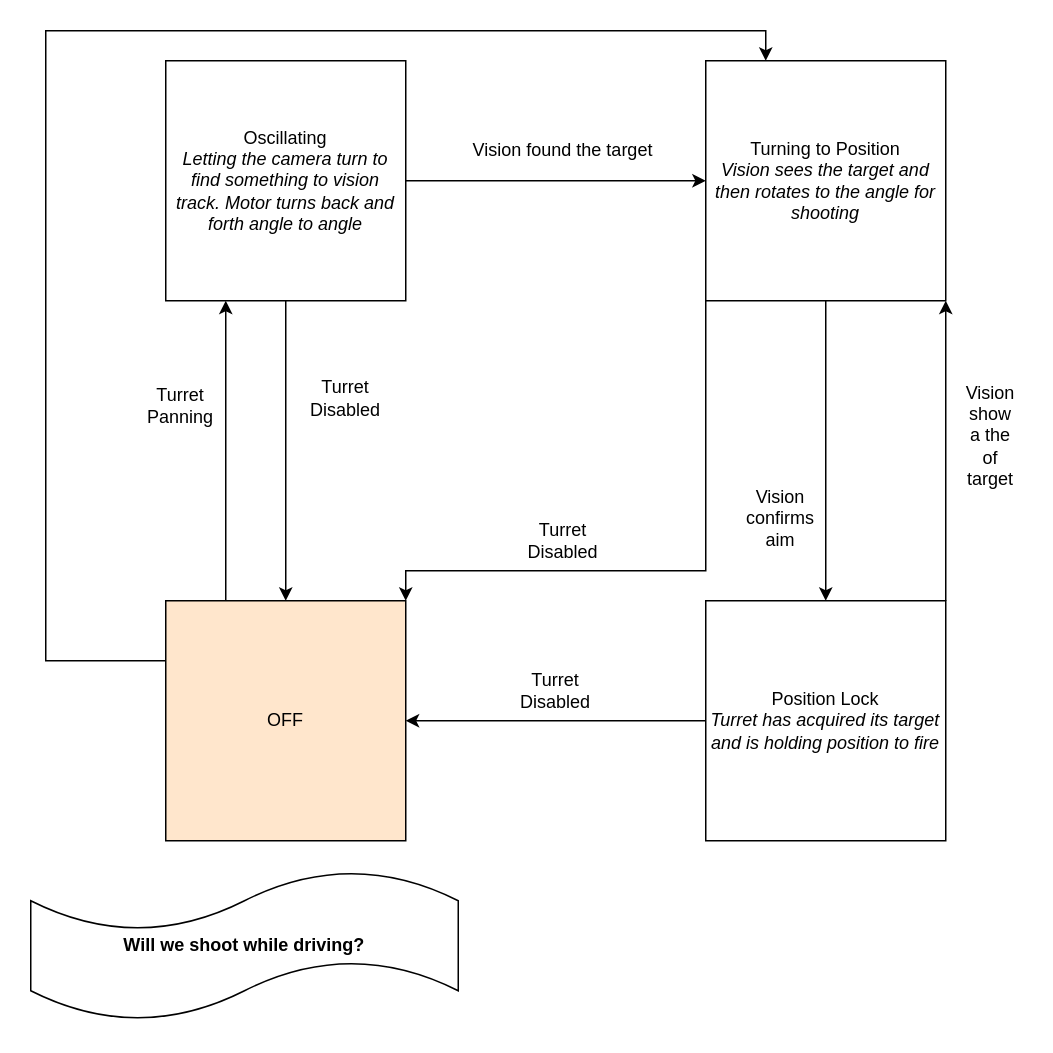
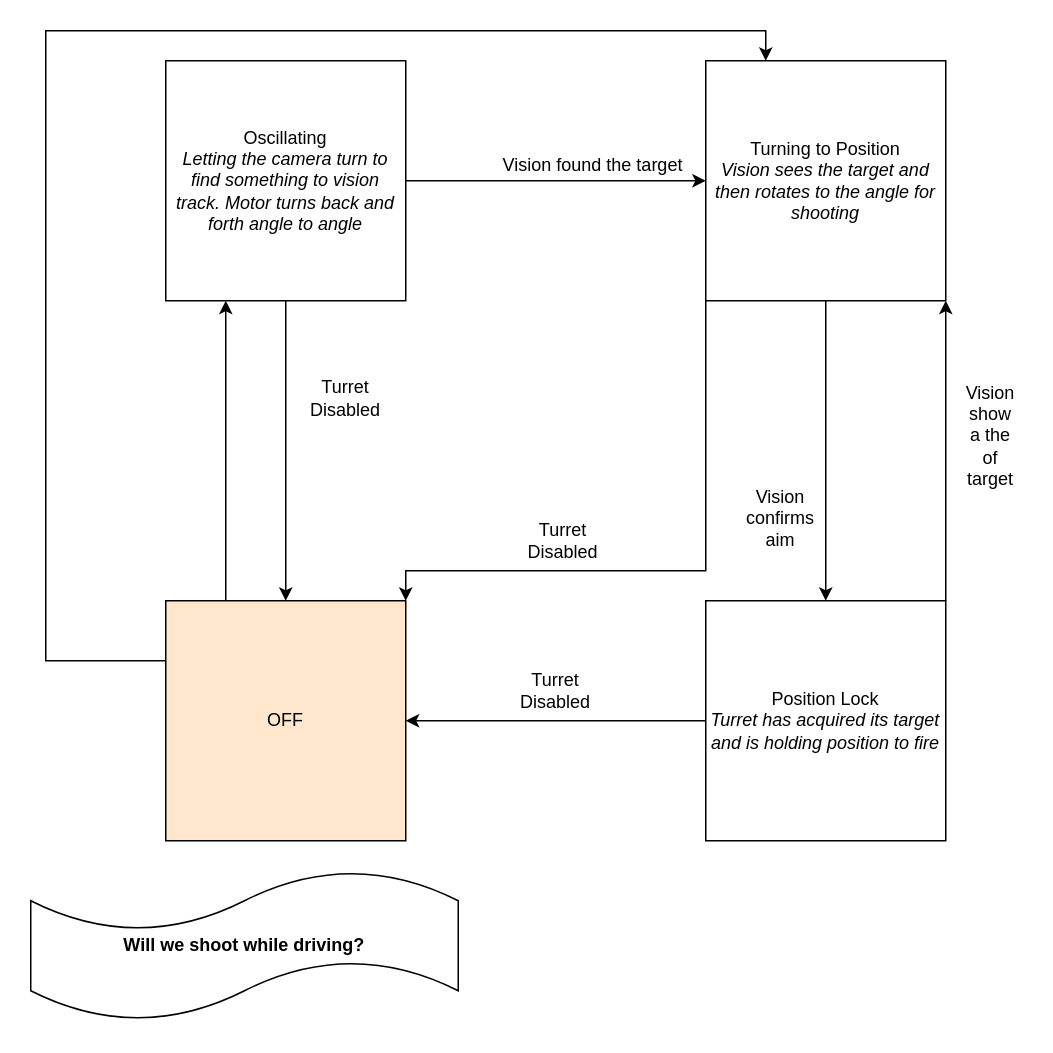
  <mxCell id="0" />
  <mxCell id="1" parent="0" />
  <mxCell id="2" style="edgeStyle=orthogonalEdgeStyle;rounded=0;orthogonalLoop=1;jettySize=auto;html=1;exitX=0.25;exitY=0;exitDx=0;exitDy=0;entryX=0.25;entryY=1;entryDx=0;entryDy=0;" edge="1" parent="1" source="4" target="10"><mxGeometry relative="1" as="geometry" /></mxCell>
  <mxCell id="3" style="edgeStyle=orthogonalEdgeStyle;rounded=0;orthogonalLoop=1;jettySize=auto;html=1;exitX=0;exitY=0.25;exitDx=0;exitDy=0;entryX=0.25;entryY=0;entryDx=0;entryDy=0;" edge="1" parent="1" source="4" target="7"><mxGeometry relative="1" as="geometry"><Array as="points"><mxPoint x="30" y="440" /><mxPoint x="30" y="20" /><mxPoint x="510" y="20" /></Array></mxGeometry></mxCell>
  <mxCell id="4" value="OFF" style="whiteSpace=wrap;html=1;aspect=fixed;fillColor=#ffe6cc;" vertex="1" parent="1"><mxGeometry x="110" y="400" width="160" height="160" as="geometry" /></mxCell>
  <mxCell id="5" style="edgeStyle=orthogonalEdgeStyle;rounded=0;orthogonalLoop=1;jettySize=auto;html=1;exitX=0;exitY=0.75;exitDx=0;exitDy=0;entryX=1;entryY=0;entryDx=0;entryDy=0;" edge="1" parent="1" source="7" target="4"><mxGeometry relative="1" as="geometry"><Array as="points"><mxPoint x="470" y="380" /><mxPoint x="270" y="380" /></Array></mxGeometry></mxCell>
  <mxCell id="6" style="edgeStyle=orthogonalEdgeStyle;rounded=0;orthogonalLoop=1;jettySize=auto;html=1;entryX=0.5;entryY=0;entryDx=0;entryDy=0;" edge="1" parent="1" source="7" target="13"><mxGeometry relative="1" as="geometry" /></mxCell>
  <mxCell id="7" value="&lt;div&gt;Turning to Position&lt;/div&gt;&lt;div&gt;&lt;i&gt;Vision sees the target and then rotates to the angle for shooting&lt;/i&gt;&lt;br&gt;&lt;/div&gt;" style="whiteSpace=wrap;html=1;aspect=fixed;" vertex="1" parent="1"><mxGeometry x="470" y="40" width="160" height="160" as="geometry" /></mxCell>
  <mxCell id="8" style="edgeStyle=orthogonalEdgeStyle;rounded=0;orthogonalLoop=1;jettySize=auto;html=1;" edge="1" parent="1" source="10" target="7"><mxGeometry relative="1" as="geometry" /></mxCell>
  <mxCell id="9" style="edgeStyle=orthogonalEdgeStyle;rounded=0;orthogonalLoop=1;jettySize=auto;html=1;" edge="1" parent="1" source="10" target="4"><mxGeometry relative="1" as="geometry" /></mxCell>
  <mxCell id="10" value="&lt;div&gt;Oscillating&lt;/div&gt;&lt;div&gt;&lt;i&gt;Letting the camera turn to find something to vision track. Motor turns back and forth angle to angle&lt;/i&gt;&lt;br&gt;&lt;/div&gt;" style="whiteSpace=wrap;html=1;aspect=fixed;" vertex="1" parent="1"><mxGeometry x="110" y="40" width="160" height="160" as="geometry" /></mxCell>
  <mxCell id="11" style="edgeStyle=orthogonalEdgeStyle;rounded=0;orthogonalLoop=1;jettySize=auto;html=1;" edge="1" parent="1" source="13" target="4"><mxGeometry relative="1" as="geometry" /></mxCell>
  <mxCell id="12" style="edgeStyle=orthogonalEdgeStyle;rounded=0;orthogonalLoop=1;jettySize=auto;html=1;exitX=1;exitY=0;exitDx=0;exitDy=0;entryX=1;entryY=1;entryDx=0;entryDy=0;" edge="1" parent="1" source="13" target="7"><mxGeometry relative="1" as="geometry" /></mxCell>
  <mxCell id="13" value="&lt;div&gt;Position Lock&lt;/div&gt;&lt;div&gt;&lt;i&gt;Turret has acquired its target and is holding position to fire&lt;/i&gt;&lt;br&gt;&lt;/div&gt;" style="whiteSpace=wrap;html=1;aspect=fixed;" vertex="1" parent="1"><mxGeometry x="470" y="400" width="160" height="160" as="geometry" /></mxCell>
  <mxCell id="14" value="Turret Disabled" style="text;html=1;strokeColor=none;fillColor=none;align=center;verticalAlign=middle;whiteSpace=wrap;rounded=0;" vertex="1" parent="1"><mxGeometry x="200" y="250" width="60" height="30" as="geometry" /></mxCell>
- <mxCell id="15" value="Turret Panning" style="text;html=1;strokeColor=none;fillColor=none;align=center;verticalAlign=middle;whiteSpace=wrap;rounded=0;" vertex="1" parent="1"><mxGeometry x="100" y="260" width="40" height="20" as="geometry" /></mxCell>
  <mxCell id="16" value="Turret Disabled" style="text;html=1;strokeColor=none;fillColor=none;align=center;verticalAlign=middle;whiteSpace=wrap;rounded=0;" vertex="1" parent="1"><mxGeometry x="350" y="450" width="40" height="20" as="geometry" /></mxCell>
  <mxCell id="17" value="Turret Disabled" style="text;html=1;strokeColor=none;fillColor=none;align=center;verticalAlign=middle;whiteSpace=wrap;rounded=0;" vertex="1" parent="1"><mxGeometry x="355" y="350" width="40" height="20" as="geometry" /></mxCell>
- <mxCell id="18" value="&lt;div&gt;Vision found the target&lt;/div&gt;" style="text;html=1;strokeColor=none;fillColor=none;align=center;verticalAlign=middle;whiteSpace=wrap;rounded=0;" vertex="1" parent="1"><mxGeometry x="310" y="90" width="130" height="20" as="geometry" /></mxCell>
+ <mxCell id="18" value="&lt;div&gt;Vision found the target&lt;/div&gt;" style="text;html=1;strokeColor=none;fillColor=none;align=center;verticalAlign=middle;whiteSpace=wrap;rounded=0;" vertex="1" parent="1"><mxGeometry x="330" y="100" width="130" height="20" as="geometry" /></mxCell>
  <mxCell id="19" value="&lt;div&gt;Vision confirms aim&lt;/div&gt;" style="text;html=1;strokeColor=none;fillColor=none;align=center;verticalAlign=middle;whiteSpace=wrap;rounded=0;" vertex="1" parent="1"><mxGeometry x="500" y="335" width="40" height="20" as="geometry" /></mxCell>
  <mxCell id="20" value="&lt;b&gt;Will we shoot while driving?&lt;/b&gt;" style="shape=tape;whiteSpace=wrap;html=1;" vertex="1" parent="1"><mxGeometry x="20" y="580" width="285" height="100" as="geometry" /></mxCell>
  <mxCell id="21" value="Vision show a the of target" style="text;html=1;strokeColor=none;fillColor=none;align=center;verticalAlign=middle;whiteSpace=wrap;rounded=0;" vertex="1" parent="1"><mxGeometry x="640" y="280" width="40" height="20" as="geometry" /></mxCell>
